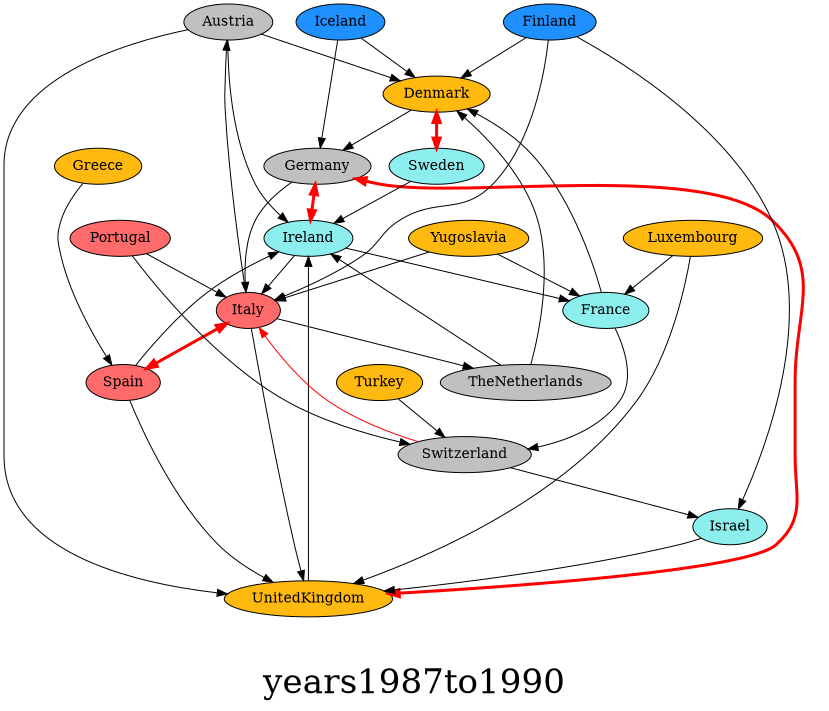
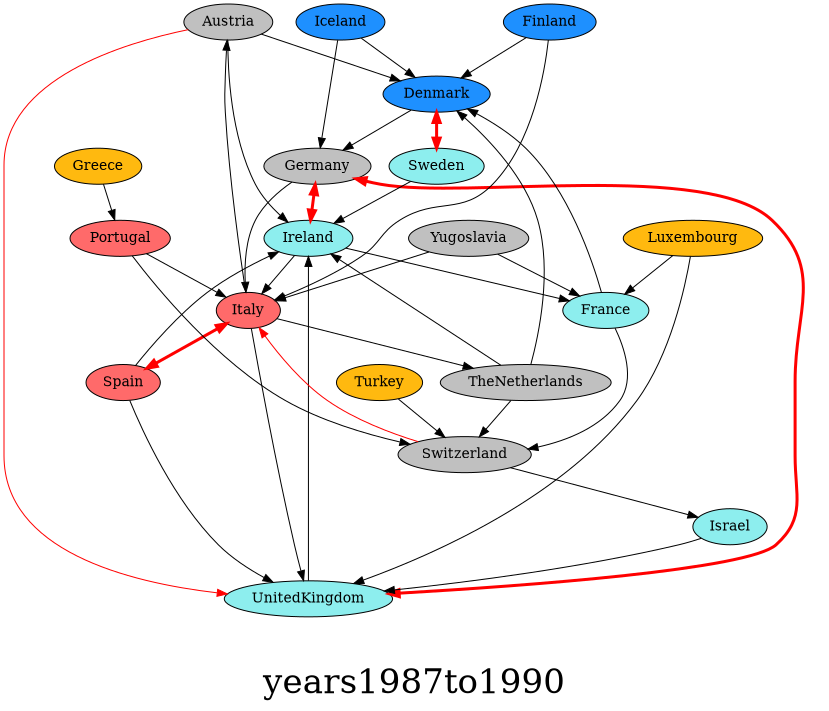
  digraph {
    fontsize=34
    label=years1987to1990
    node [fillcolor=darkslategray2 style=filled]
    Austria [fillcolor=gray]
-   Denmark [fillcolor=darkgoldenrod1]
+   Denmark [fillcolor=dodgerblue]
    Ireland
-   UnitedKingdom [fillcolor=darkgoldenrod1]
+   UnitedKingdom
    Germany [fillcolor=gray]
    Sweden
    Italy [fillcolor=indianred1]
    France
    Spain [fillcolor=indianred1]
    TheNetherlands [fillcolor=gray]
    Switzerland [fillcolor=gray]
    Greece [fillcolor=darkgoldenrod1]
    Finland [fillcolor=dodgerblue]
    Israel
    Iceland [fillcolor=dodgerblue]
    Luxembourg [fillcolor=darkgoldenrod1]
    Portugal [fillcolor=indianred1]
    Turkey [fillcolor=darkgoldenrod1]
-   Yugoslavia [fillcolor=darkgoldenrod1]
+   Yugoslavia [fillcolor=gray]
    Austria -> Denmark
    Austria -> Ireland
-   Austria -> UnitedKingdom
+   Austria -> UnitedKingdom [color=red]
    Denmark -> Germany
    Denmark -> Sweden [color=red dir=both penwidth=3]
    Ireland -> Italy
    Ireland -> France
    UnitedKingdom -> Ireland
    Germany -> Ireland [color=red dir=both penwidth=3]
    Germany -> UnitedKingdom [color=red dir=both penwidth=3]
    Germany -> Italy
    Sweden -> Ireland
    Italy -> Austria
    Italy -> UnitedKingdom
    Italy -> Spain [color=red dir=both penwidth=3]
    Italy -> TheNetherlands
    France -> Denmark
    France -> Switzerland
    Spain -> Ireland
    Spain -> UnitedKingdom
    TheNetherlands -> Denmark
    TheNetherlands -> Ireland
+   TheNetherlands -> Switzerland
    Switzerland -> Italy [color=red]
    Switzerland -> Israel
-   Greece -> Spain
+   Greece -> Portugal
    Finland -> Denmark
    Finland -> Italy
-   Finland -> Israel
    Israel -> UnitedKingdom
    Iceland -> Denmark
    Iceland -> Germany
    Luxembourg -> UnitedKingdom
    Luxembourg -> France
    Portugal -> Italy
    Portugal -> Switzerland
    Turkey -> Switzerland
    Yugoslavia -> Italy
    Yugoslavia -> France
  }
